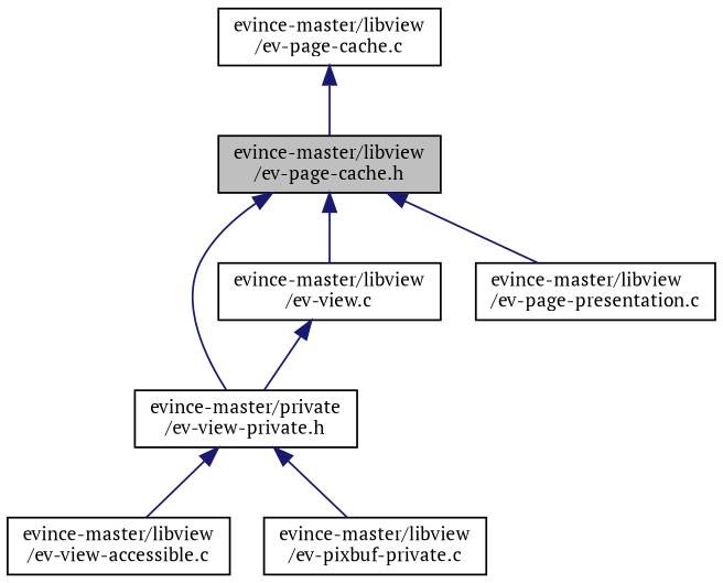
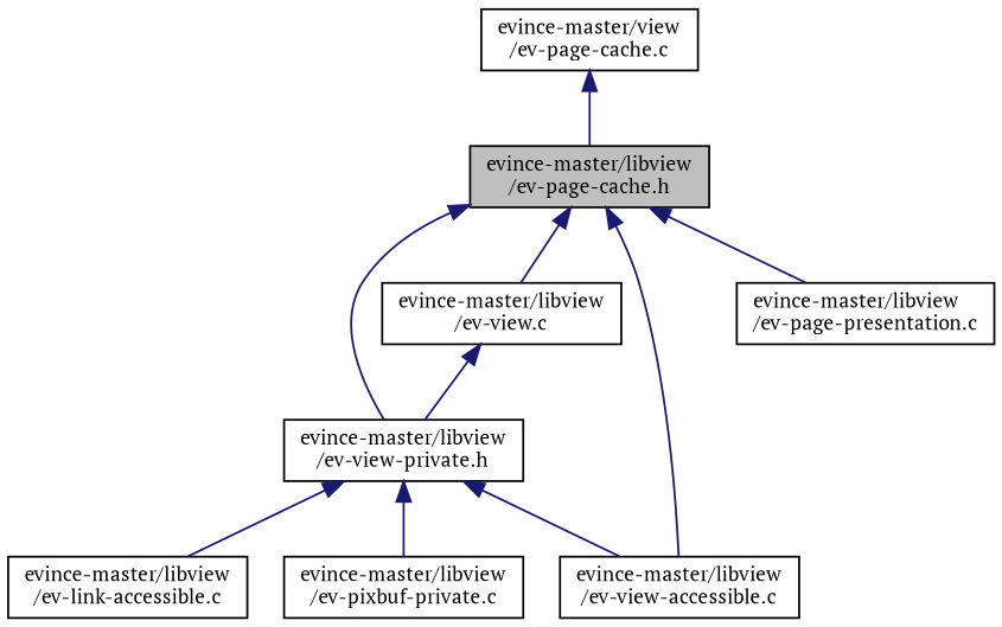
  digraph {
    fontname="PT Serif"
    node [color=black fillcolor=white fontname="PT Serif" fontsize=10 shape=record style=filled]
    edge [color=midnightblue dir=back fontname="PT Serif" fontsize=10 labelfontname=Helvetica labelfontsize=10 style=solid]
    n1 [fillcolor=grey75 fontcolor=black height=0.2 label="evince-master/libview\l/ev-page-cache.h" width=0.4]
-   n2 [height=0.2 label="evince-master/private\l/ev-view-private.h" width=0.4]
+   n2 [height=0.2 label="evince-master/libview\l/ev-view-private.h" width=0.4]
    n3 [height=0.2 label="evince-master/libview\l/ev-view-accessible.c" width=0.4]
    n4 [height=0.2 label="evince-master/libview\l/ev-view.c" width=0.4]
    n5 [height=0.2 label="evince-master/libview\l/ev-page-presentation.c" width=0.4]
+   n6 [height=0.2 label="evince-master/libview\l/ev-link-accessible.c" width=0.4]
    n7 [height=0.2 label="evince-master/libview\l/ev-pixbuf-private.c" width=0.4]
-   n8 [height=0.2 label="evince-master/libview\l/ev-page-cache.c" width=0.4]
+   n8 [height=0.2 label="evince-master/view\l/ev-page-cache.c" width=0.4]
    n1 -> n2
+   n1 -> n3
    n1 -> n4
    n1 -> n5
    n2 -> n3
+   n2 -> n6
    n2 -> n7
    n4 -> n2
    n8 -> n1
  }
